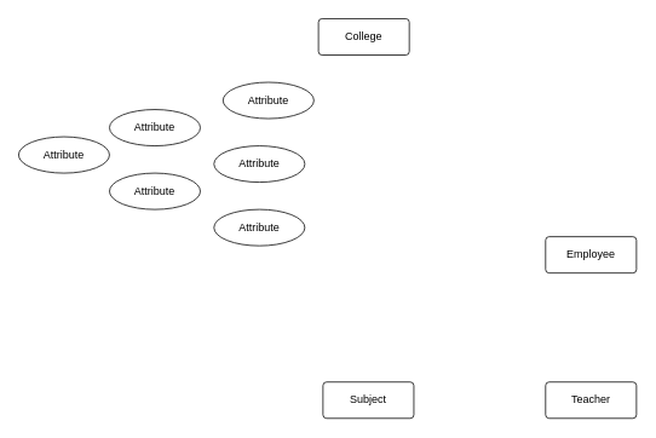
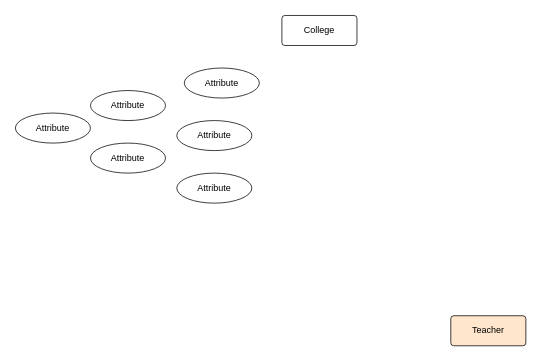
  <mxCell id="0" />
  <mxCell id="1" parent="0" />
- <mxCell id="2" value="College" style="rounded=1;arcSize=10;whiteSpace=wrap;html=1;align=center;" vertex="1" parent="1"><mxGeometry x="350" y="20" width="100" height="40" as="geometry" /></mxCell>
- <mxCell id="3" value="Teacher" style="rounded=1;arcSize=10;whiteSpace=wrap;html=1;align=center;" vertex="1" parent="1"><mxGeometry x="600" y="420" width="100" height="40" as="geometry" /></mxCell>
- <mxCell id="4" value="Subject" style="rounded=1;arcSize=10;whiteSpace=wrap;html=1;align=center;" vertex="1" parent="1"><mxGeometry x="355" y="420" width="100" height="40" as="geometry" /></mxCell>
- <mxCell id="5" value="Employee" style="rounded=1;arcSize=10;whiteSpace=wrap;html=1;align=center;" vertex="1" parent="1"><mxGeometry x="600" y="260" width="100" height="40" as="geometry" /></mxCell>
+ <mxCell id="2" value="College" style="rounded=1;arcSize=10;whiteSpace=wrap;html=1;align=center;" vertex="1" parent="1"><mxGeometry x="375" y="20" width="100" height="40" as="geometry" /></mxCell>
+ <mxCell id="3" value="Teacher" style="rounded=1;arcSize=10;whiteSpace=wrap;html=1;align=center;fillColor=#ffe6cc;" vertex="1" parent="1"><mxGeometry x="600" y="420" width="100" height="40" as="geometry" /></mxCell>
  <mxCell id="6" value="Attribute" style="ellipse;whiteSpace=wrap;html=1;align=center;" vertex="1" parent="1"><mxGeometry x="245" y="90" width="100" height="40" as="geometry" /></mxCell>
  <mxCell id="7" value="Attribute" style="ellipse;whiteSpace=wrap;html=1;align=center;" vertex="1" parent="1"><mxGeometry x="120" y="190" width="100" height="40" as="geometry" /></mxCell>
  <mxCell id="8" value="Attribute" style="ellipse;whiteSpace=wrap;html=1;align=center;" vertex="1" parent="1"><mxGeometry x="235" y="160" width="100" height="40" as="geometry" /></mxCell>
  <mxCell id="9" value="Attribute" style="ellipse;whiteSpace=wrap;html=1;align=center;" vertex="1" parent="1"><mxGeometry x="235" y="230" width="100" height="40" as="geometry" /></mxCell>
  <mxCell id="10" value="Attribute" style="ellipse;whiteSpace=wrap;html=1;align=center;" vertex="1" parent="1"><mxGeometry x="20" y="150" width="100" height="40" as="geometry" /></mxCell>
  <mxCell id="11" value="Attribute" style="ellipse;whiteSpace=wrap;html=1;align=center;" vertex="1" parent="1"><mxGeometry x="120" y="120" width="100" height="40" as="geometry" /></mxCell>
